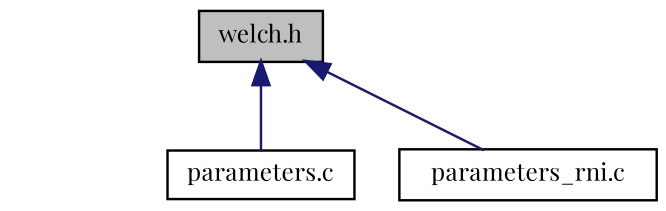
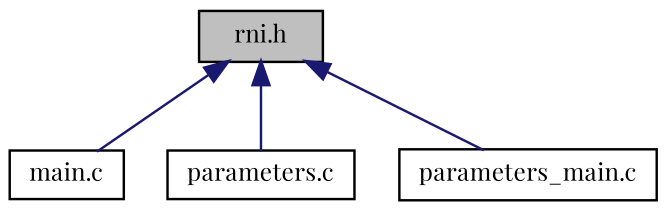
  digraph {
    fontname="Playfair Display"
    node [color=black fillcolor=white fontname="Playfair Display" fontsize=10 shape=record style=filled]
    edge [color=midnightblue dir=back fontname="Playfair Display" fontsize=10 labelfontname=Helvetica labelfontsize=10 style=solid]
-   n1 [fillcolor=grey75 fontcolor=black height=0.2 label="welch.h" width=0.4]
+   n1 [fillcolor=grey75 fontcolor=black height=0.2 label="rni.h" width=0.4]
+   n2 [height=0.2 label="main.c" width=0.4]
    n3 [height=0.2 label="parameters.c" width=0.4]
-   n4 [height=0.2 label="parameters_rni.c" width=0.4]
+   n4 [height=0.2 label="parameters_main.c" width=0.4]
+   n1 -> n2
    n1 -> n3
    n1 -> n4
  }
